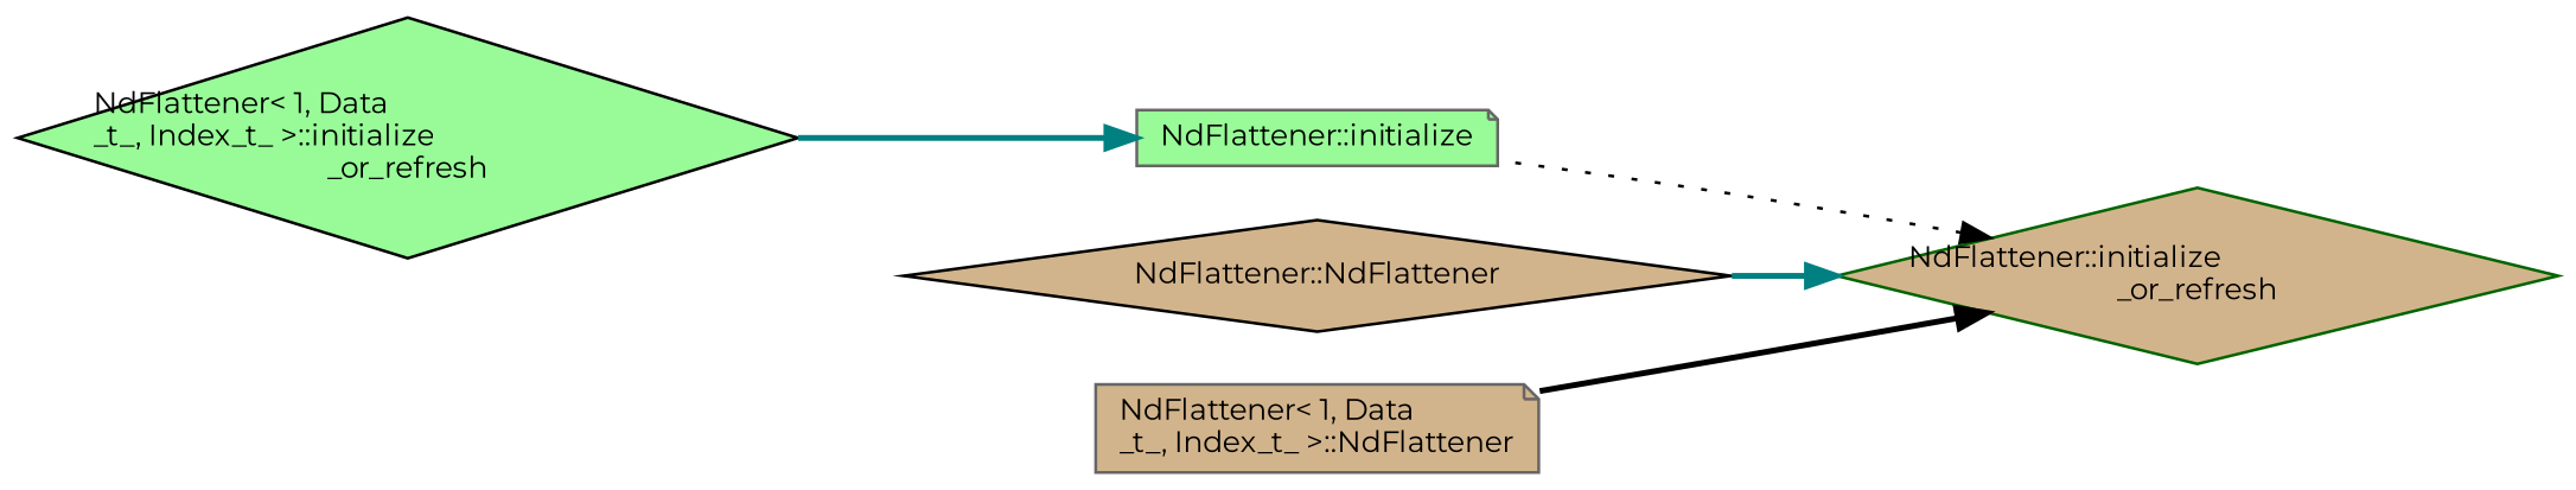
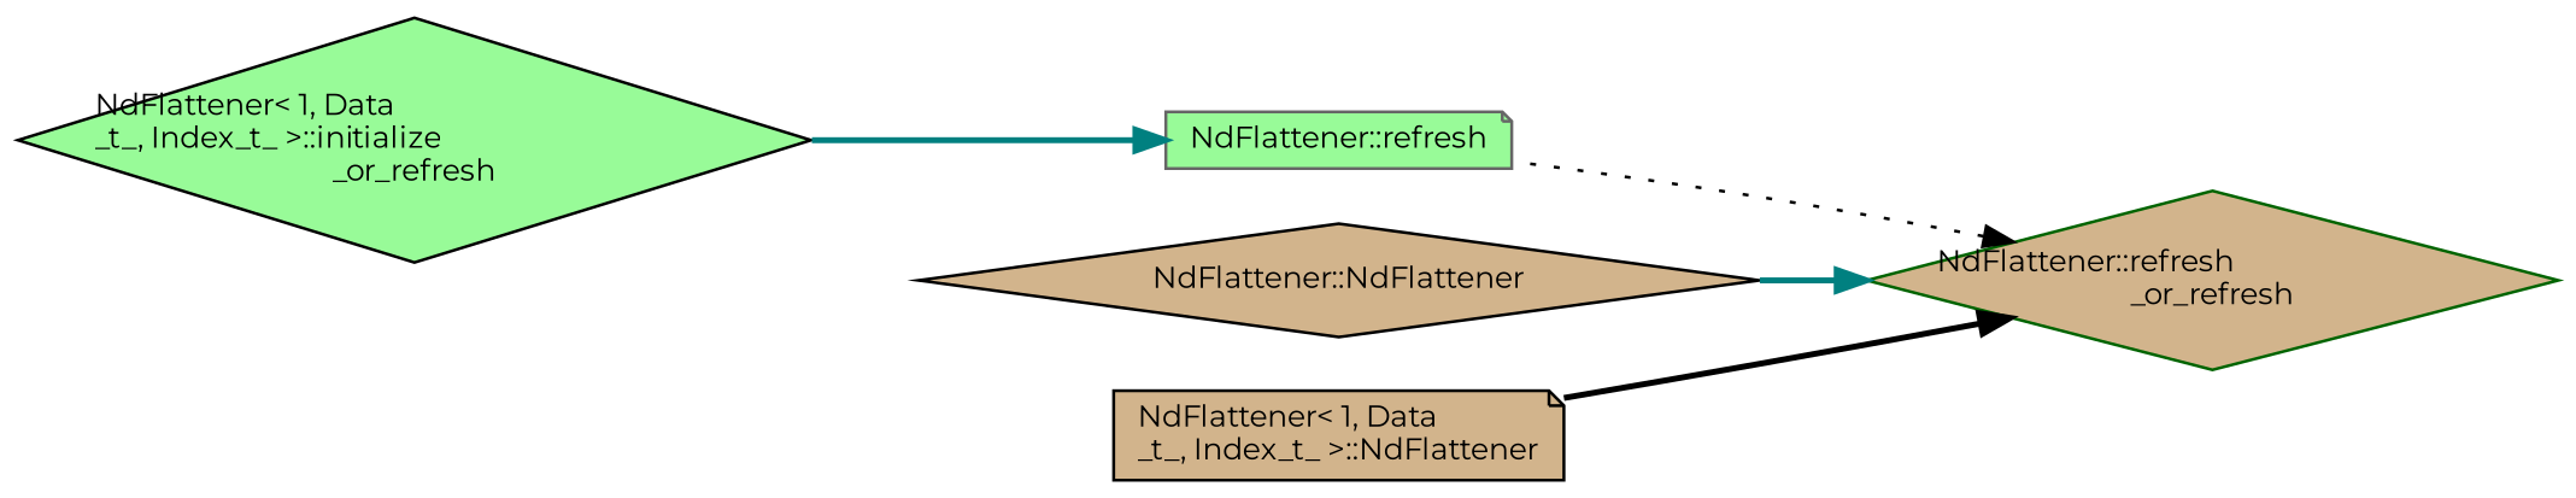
  digraph {
    fontname=Montserrat
    rankdir=RL
    node [color=gray40 fillcolor=tan fontname=Montserrat fontsize=10 shape=diamond style=filled]
    edge [color=teal dir=back fontname=Montserrat fontsize=10 labelfontname=Helvetica labelfontsize=10 style=bold]
-   n1 [fillcolor=palegreen fontcolor=black height=0.2 label="NdFlattener::initialize" shape=note width=0.4]
+   n1 [fillcolor=palegreen fontcolor=black height=0.2 label="NdFlattener::refresh" shape=note width=0.4]
    n2 [color=black fillcolor=palegreen height=0.2 label="NdFlattener\< 1, Data\l_t_, Index_t_ \>::initialize\l_or_refresh" width=0.4]
-   n3 [color=darkgreen height=0.2 label="NdFlattener::initialize\l_or_refresh" width=0.4]
+   n3 [color=darkgreen height=0.2 label="NdFlattener::refresh\l_or_refresh" width=0.4]
    n4 [color=black height=0.2 label="NdFlattener::NdFlattener" width=0.4]
-   n5 [height=0.2 label="NdFlattener\< 1, Data\l_t_, Index_t_ \>::NdFlattener" shape=note width=0.4]
+   n5 [color=black height=0.2 label="NdFlattener\< 1, Data\l_t_, Index_t_ \>::NdFlattener" shape=note width=0.4]
    n1 -> n2
    n3 -> n1 [color=black style=dotted]
    n3 -> n4
    n3 -> n5 [color=black]
  }
